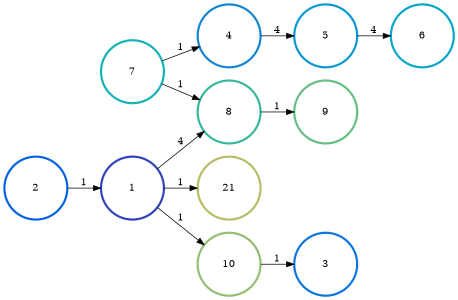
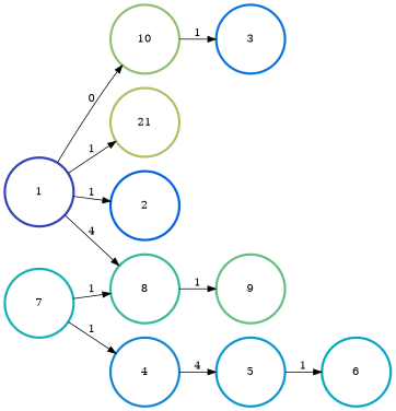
  digraph {
    rankdir=LR
    node [penwidth=3]
    edge [color=black penwidth=1]
    n1 [color="#3243BA" height=1.2 label=1 width=1.2]
    n2 [color="#0363E1" height=1.2 label=2 width=1.2]
    n3 [color="#38B99E" height=1.2 label=8 width=1.2]
    n4 [color="#92BF73" height=1.2 label=10 width=1.2]
    n5 [color="#B7BD64" height=1.2 label=21 width=1.2]
    n6 [color="#65BE86" height=1.2 label=9 width=1.2]
    n7 [color="#0D75DC" height=1.2 label=3 width=1.2]
    n8 [color="#1485D4" height=1.2 label=4 width=1.2]
    n9 [color="#0998D1" height=1.2 label=5 width=1.2]
    n10 [color="#06A7C6" height=1.2 label=6 width=1.2]
    n11 [color="#15B1B4" height=1.2 label=7 width=1.2]
-   n2 -> n1 [label=1]
+   n1 -> n2 [label=1]
    n1 -> n3 [label=4]
-   n1 -> n4 [label=1]
+   n1 -> n4 [label=0]
    n1 -> n5 [label=1]
    n3 -> n6 [label=1]
    n4 -> n7 [label=1]
    n8 -> n9 [label=4]
-   n9 -> n10 [label=4]
+   n9 -> n10 [label=1]
    n11 -> n3 [label=1]
    n11 -> n8 [label=1]
  }
